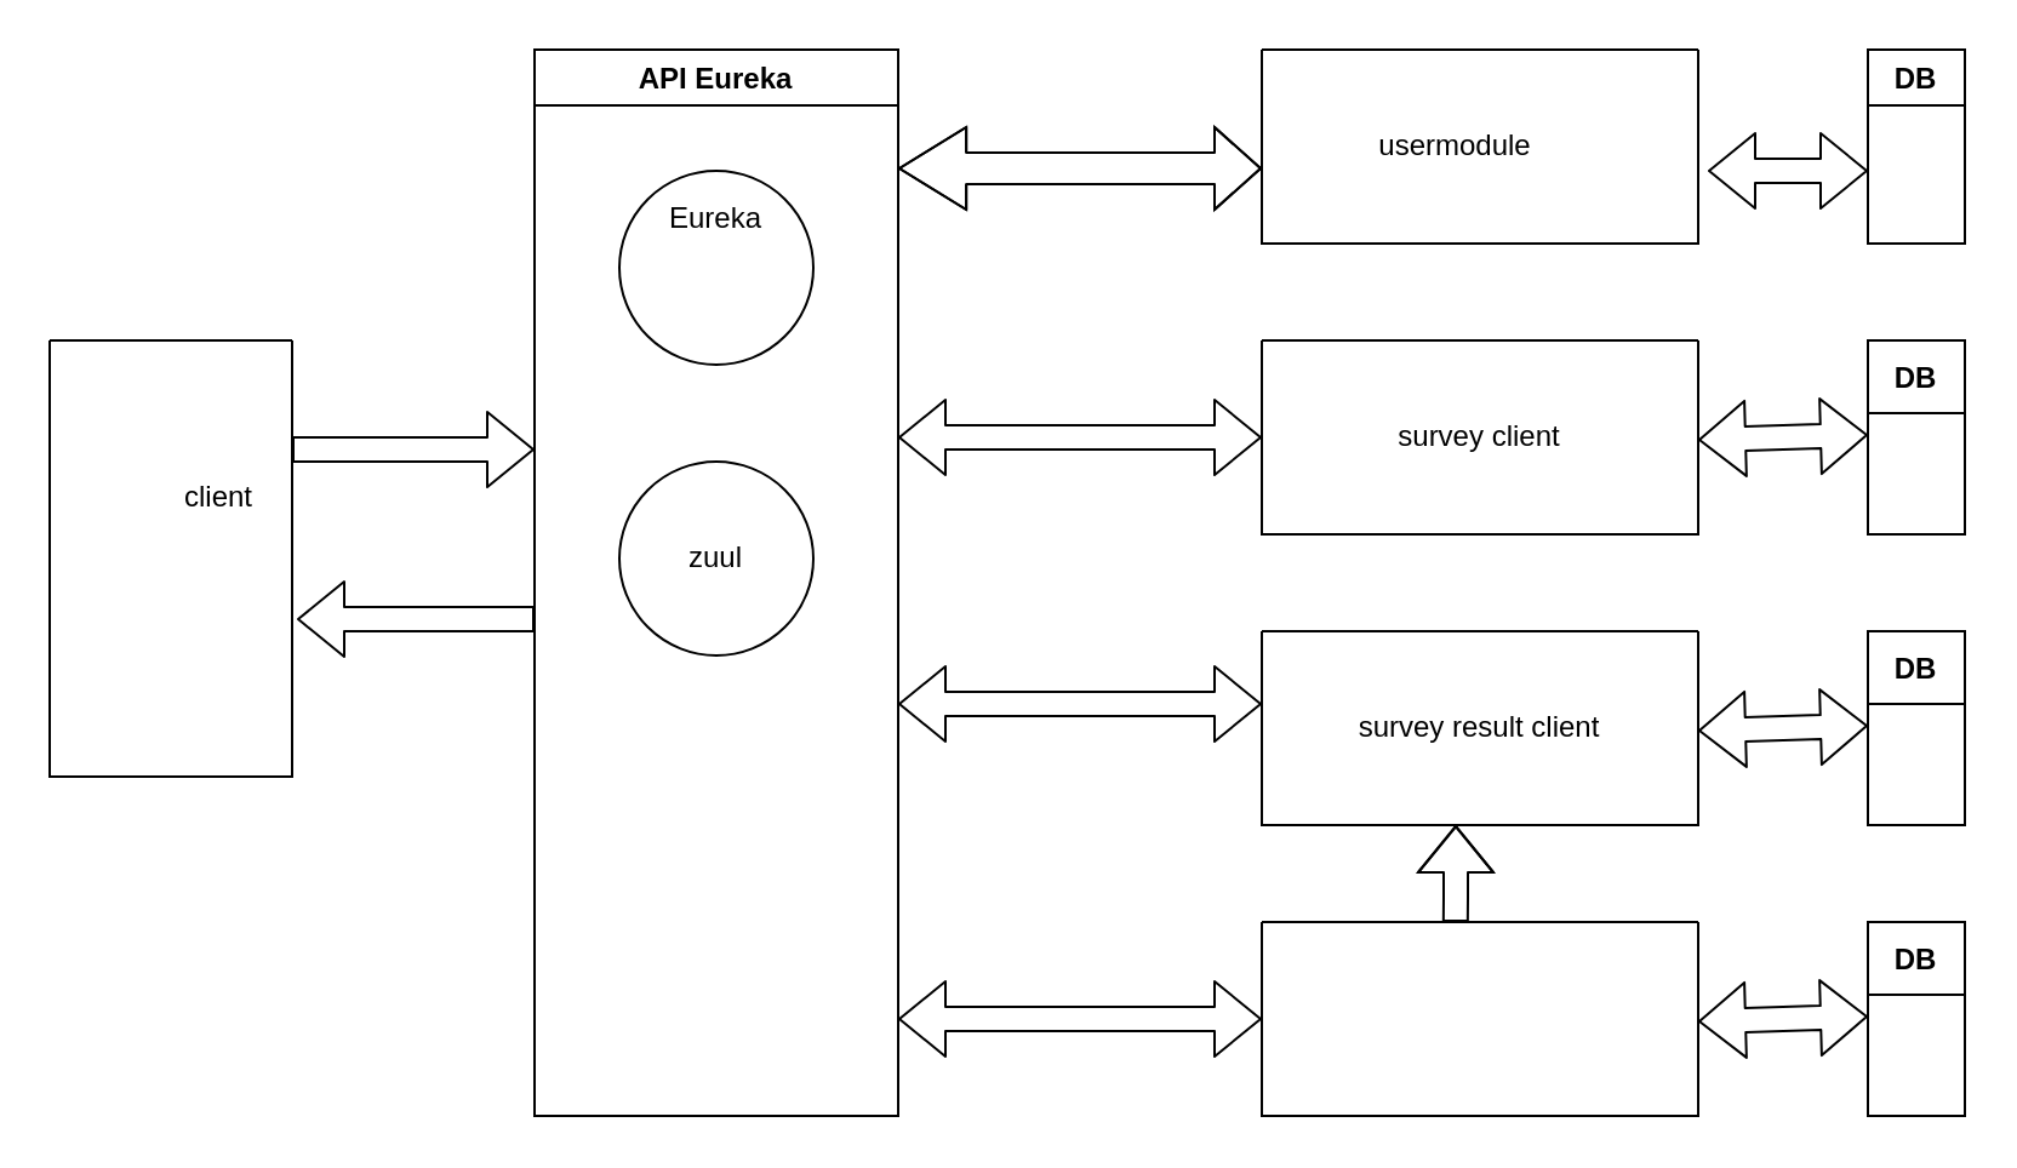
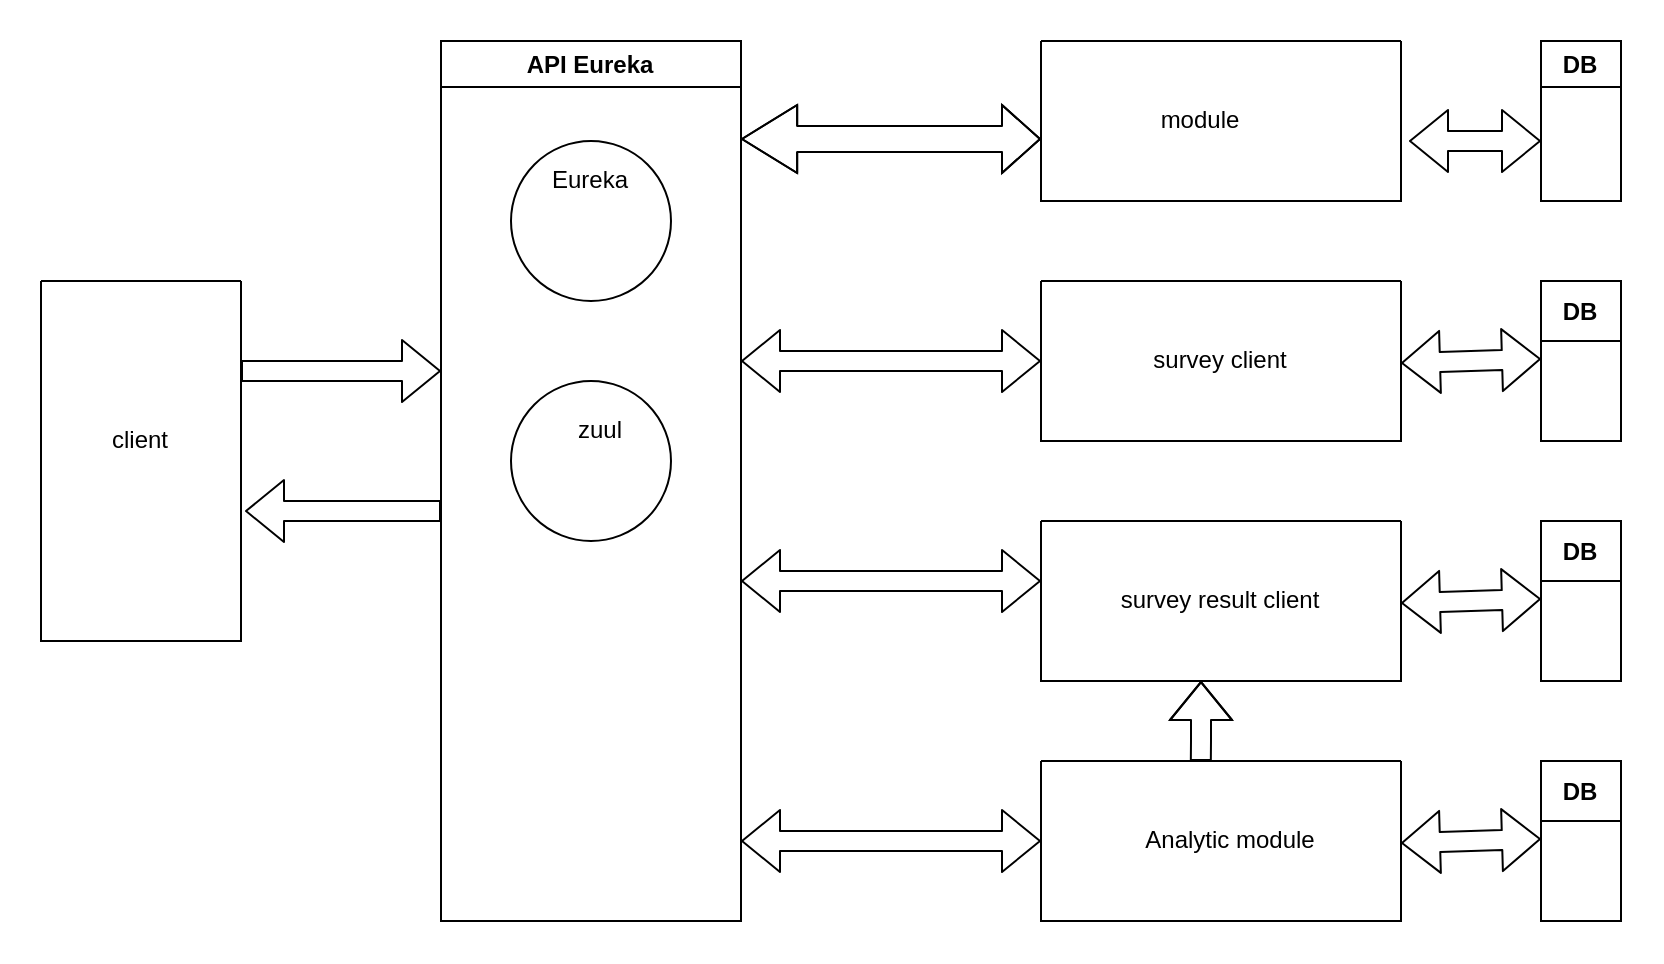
  <mxCell id="0" />
  <mxCell id="1" parent="0" />
  <mxCell id="2" value="" style="swimlane;startSize=0;" vertex="1" parent="1"><mxGeometry x="20" y="140" width="100" height="180" as="geometry" /></mxCell>
- <mxCell id="3" value="client" style="text;html=1;strokeColor=none;fillColor=none;align=center;verticalAlign=middle;whiteSpace=wrap;rounded=0;" vertex="1" parent="2"><mxGeometry x="50" y="55" width="40" height="20" as="geometry" /></mxCell>
+ <mxCell id="3" value="client" style="text;html=1;strokeColor=none;fillColor=none;align=center;verticalAlign=middle;whiteSpace=wrap;rounded=0;" vertex="1" parent="2"><mxGeometry x="30" y="70" width="40" height="20" as="geometry" /></mxCell>
  <mxCell id="4" value="API Eureka" style="swimlane;startSize=23;" vertex="1" parent="1"><mxGeometry x="220" y="20" width="150" height="440" as="geometry" /></mxCell>
  <mxCell id="5" value="" style="ellipse;whiteSpace=wrap;html=1;aspect=fixed;" vertex="1" parent="4"><mxGeometry x="35" y="50" width="80" height="80" as="geometry" /></mxCell>
  <mxCell id="6" value="" style="ellipse;whiteSpace=wrap;html=1;aspect=fixed;" vertex="1" parent="4"><mxGeometry x="35" y="170" width="80" height="80" as="geometry" /></mxCell>
  <mxCell id="7" value="Eureka" style="text;html=1;strokeColor=none;fillColor=none;align=center;verticalAlign=middle;whiteSpace=wrap;rounded=0;" vertex="1" parent="4"><mxGeometry x="55" y="60" width="40" height="20" as="geometry" /></mxCell>
- <mxCell id="8" value="zuul" style="text;html=1;strokeColor=none;fillColor=none;align=center;verticalAlign=middle;whiteSpace=wrap;rounded=0;" vertex="1" parent="4"><mxGeometry x="55" y="200" width="40" height="20" as="geometry" /></mxCell>
+ <mxCell id="8" value="zuul" style="text;html=1;strokeColor=none;fillColor=none;align=center;verticalAlign=middle;whiteSpace=wrap;rounded=0;" vertex="1" parent="4"><mxGeometry x="60" y="185" width="40" height="20" as="geometry" /></mxCell>
  <mxCell id="9" value="" style="shape=flexArrow;endArrow=classic;html=1;exitX=1;exitY=0.25;exitDx=0;exitDy=0;" edge="1" parent="1" source="2"><mxGeometry width="50" height="50" relative="1" as="geometry"><mxPoint x="380" y="260" as="sourcePoint" /><mxPoint x="220" y="185" as="targetPoint" /></mxGeometry></mxCell>
  <mxCell id="10" value="" style="shape=flexArrow;endArrow=classic;html=1;entryX=1.02;entryY=0.639;entryDx=0;entryDy=0;entryPerimeter=0;" edge="1" parent="1" target="2"><mxGeometry width="50" height="50" relative="1" as="geometry"><mxPoint x="220" y="255" as="sourcePoint" /><mxPoint x="430" y="210" as="targetPoint" /></mxGeometry></mxCell>
  <mxCell id="11" value="" style="swimlane;startSize=0;" vertex="1" parent="1"><mxGeometry x="520" y="20" width="180" height="80" as="geometry" /></mxCell>
- <mxCell id="12" value="usermodule" style="text;html=1;strokeColor=none;fillColor=none;align=center;verticalAlign=middle;whiteSpace=wrap;rounded=0;" vertex="1" parent="11"><mxGeometry x="45" y="30" width="70" height="20" as="geometry" /></mxCell>
+ <mxCell id="12" value="module" style="text;html=1;strokeColor=none;fillColor=none;align=center;verticalAlign=middle;whiteSpace=wrap;rounded=0;" vertex="1" parent="11"><mxGeometry x="45" y="30" width="70" height="20" as="geometry" /></mxCell>
  <mxCell id="13" value="" style="swimlane;startSize=0;" vertex="1" parent="1"><mxGeometry x="520" y="140" width="180" height="80" as="geometry" /></mxCell>
  <mxCell id="14" value="survey client" style="text;html=1;strokeColor=none;fillColor=none;align=center;verticalAlign=middle;whiteSpace=wrap;rounded=0;" vertex="1" parent="13"><mxGeometry x="45" y="30" width="90" height="20" as="geometry" /></mxCell>
  <mxCell id="15" value="" style="swimlane;startSize=0;" vertex="1" parent="1"><mxGeometry x="520" y="260" width="180" height="80" as="geometry" /></mxCell>
  <mxCell id="16" value="survey result client" style="text;html=1;strokeColor=none;fillColor=none;align=center;verticalAlign=middle;whiteSpace=wrap;rounded=0;" vertex="1" parent="15"><mxGeometry x="25" y="30" width="130" height="20" as="geometry" /></mxCell>
  <mxCell id="17" value="" style="swimlane;startSize=0;" vertex="1" parent="1"><mxGeometry x="520" y="380" width="180" height="80" as="geometry" /></mxCell>
+ <mxCell id="18" value="Analytic module" style="text;html=1;strokeColor=none;fillColor=none;align=center;verticalAlign=middle;whiteSpace=wrap;rounded=0;" vertex="1" parent="1"><mxGeometry x="570" y="410" width="90" height="20" as="geometry" /></mxCell>
  <mxCell id="19" value="" style="shape=flexArrow;endArrow=classic;startArrow=classic;html=1;width=13;startSize=8.86;" edge="1" parent="1"><mxGeometry width="100" height="100" relative="1" as="geometry"><mxPoint x="370" y="69" as="sourcePoint" /><mxPoint x="520" y="69" as="targetPoint" /><Array as="points"><mxPoint x="490" y="69" /></Array></mxGeometry></mxCell>
  <mxCell id="20" value="" style="shape=flexArrow;endArrow=classic;startArrow=classic;html=1;" edge="1" parent="1"><mxGeometry width="100" height="100" relative="1" as="geometry"><mxPoint x="370" y="180" as="sourcePoint" /><mxPoint x="520" y="180" as="targetPoint" /></mxGeometry></mxCell>
  <mxCell id="21" value="" style="shape=flexArrow;endArrow=classic;startArrow=classic;html=1;" edge="1" parent="1"><mxGeometry width="100" height="100" relative="1" as="geometry"><mxPoint x="370" y="290" as="sourcePoint" /><mxPoint x="520" y="290" as="targetPoint" /></mxGeometry></mxCell>
  <mxCell id="22" value="" style="shape=flexArrow;endArrow=classic;startArrow=classic;html=1;" edge="1" parent="1"><mxGeometry width="100" height="100" relative="1" as="geometry"><mxPoint x="370" y="420" as="sourcePoint" /><mxPoint x="520" y="420" as="targetPoint" /></mxGeometry></mxCell>
  <mxCell id="23" value="DB" style="swimlane;" vertex="1" parent="1"><mxGeometry x="770" y="20" width="40" height="80" as="geometry" /></mxCell>
  <mxCell id="24" value="DB" style="swimlane;startSize=30;" vertex="1" parent="1"><mxGeometry x="770" y="140" width="40" height="80" as="geometry" /></mxCell>
  <mxCell id="25" value="DB" style="swimlane;startSize=30;" vertex="1" parent="1"><mxGeometry x="770" y="260" width="40" height="80" as="geometry" /></mxCell>
  <mxCell id="26" value="DB" style="swimlane;startSize=30;" vertex="1" parent="1"><mxGeometry x="770" y="380" width="40" height="80" as="geometry" /></mxCell>
  <mxCell id="27" value="" style="shape=flexArrow;endArrow=classic;startArrow=classic;html=1;" edge="1" parent="1"><mxGeometry width="100" height="100" relative="1" as="geometry"><mxPoint x="704" y="70" as="sourcePoint" /><mxPoint x="770" y="70" as="targetPoint" /><Array as="points" /></mxGeometry></mxCell>
  <mxCell id="28" value="" style="shape=flexArrow;endArrow=classic;startArrow=classic;html=1;exitX=1.022;exitY=0.65;exitDx=0;exitDy=0;exitPerimeter=0;" edge="1" parent="1"><mxGeometry width="100" height="100" relative="1" as="geometry"><mxPoint x="700" y="181" as="sourcePoint" /><mxPoint x="770" y="179" as="targetPoint" /><Array as="points" /></mxGeometry></mxCell>
  <mxCell id="29" value="" style="shape=flexArrow;endArrow=classic;startArrow=classic;html=1;exitX=1.022;exitY=0.65;exitDx=0;exitDy=0;exitPerimeter=0;" edge="1" parent="1"><mxGeometry width="100" height="100" relative="1" as="geometry"><mxPoint x="700" y="301" as="sourcePoint" /><mxPoint x="770" y="299" as="targetPoint" /><Array as="points" /></mxGeometry></mxCell>
  <mxCell id="30" value="" style="shape=flexArrow;endArrow=classic;startArrow=classic;html=1;exitX=1.022;exitY=0.65;exitDx=0;exitDy=0;exitPerimeter=0;" edge="1" parent="1"><mxGeometry width="100" height="100" relative="1" as="geometry"><mxPoint x="700" y="421" as="sourcePoint" /><mxPoint x="770" y="419" as="targetPoint" /><Array as="points" /></mxGeometry></mxCell>
  <mxCell id="31" value="" style="shape=flexArrow;endArrow=classic;html=1;exitX=0.444;exitY=0;exitDx=0;exitDy=0;exitPerimeter=0;" edge="1" parent="1" source="17"><mxGeometry width="50" height="50" relative="1" as="geometry"><mxPoint x="540" y="350" as="sourcePoint" /><mxPoint x="600" y="340" as="targetPoint" /><Array as="points"><mxPoint x="600" y="370" /></Array></mxGeometry></mxCell>
